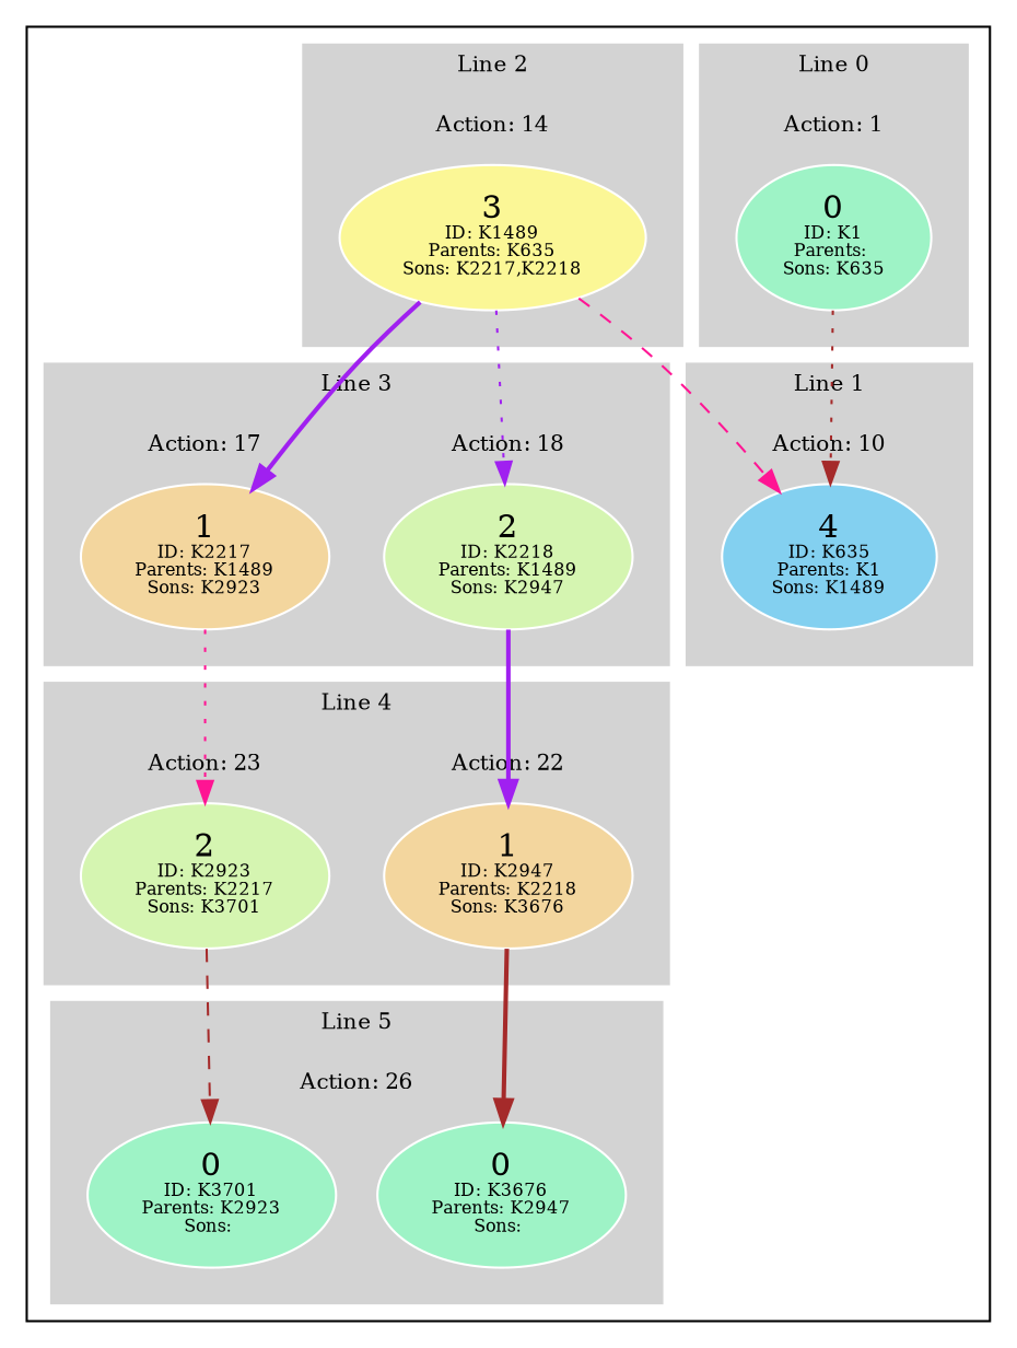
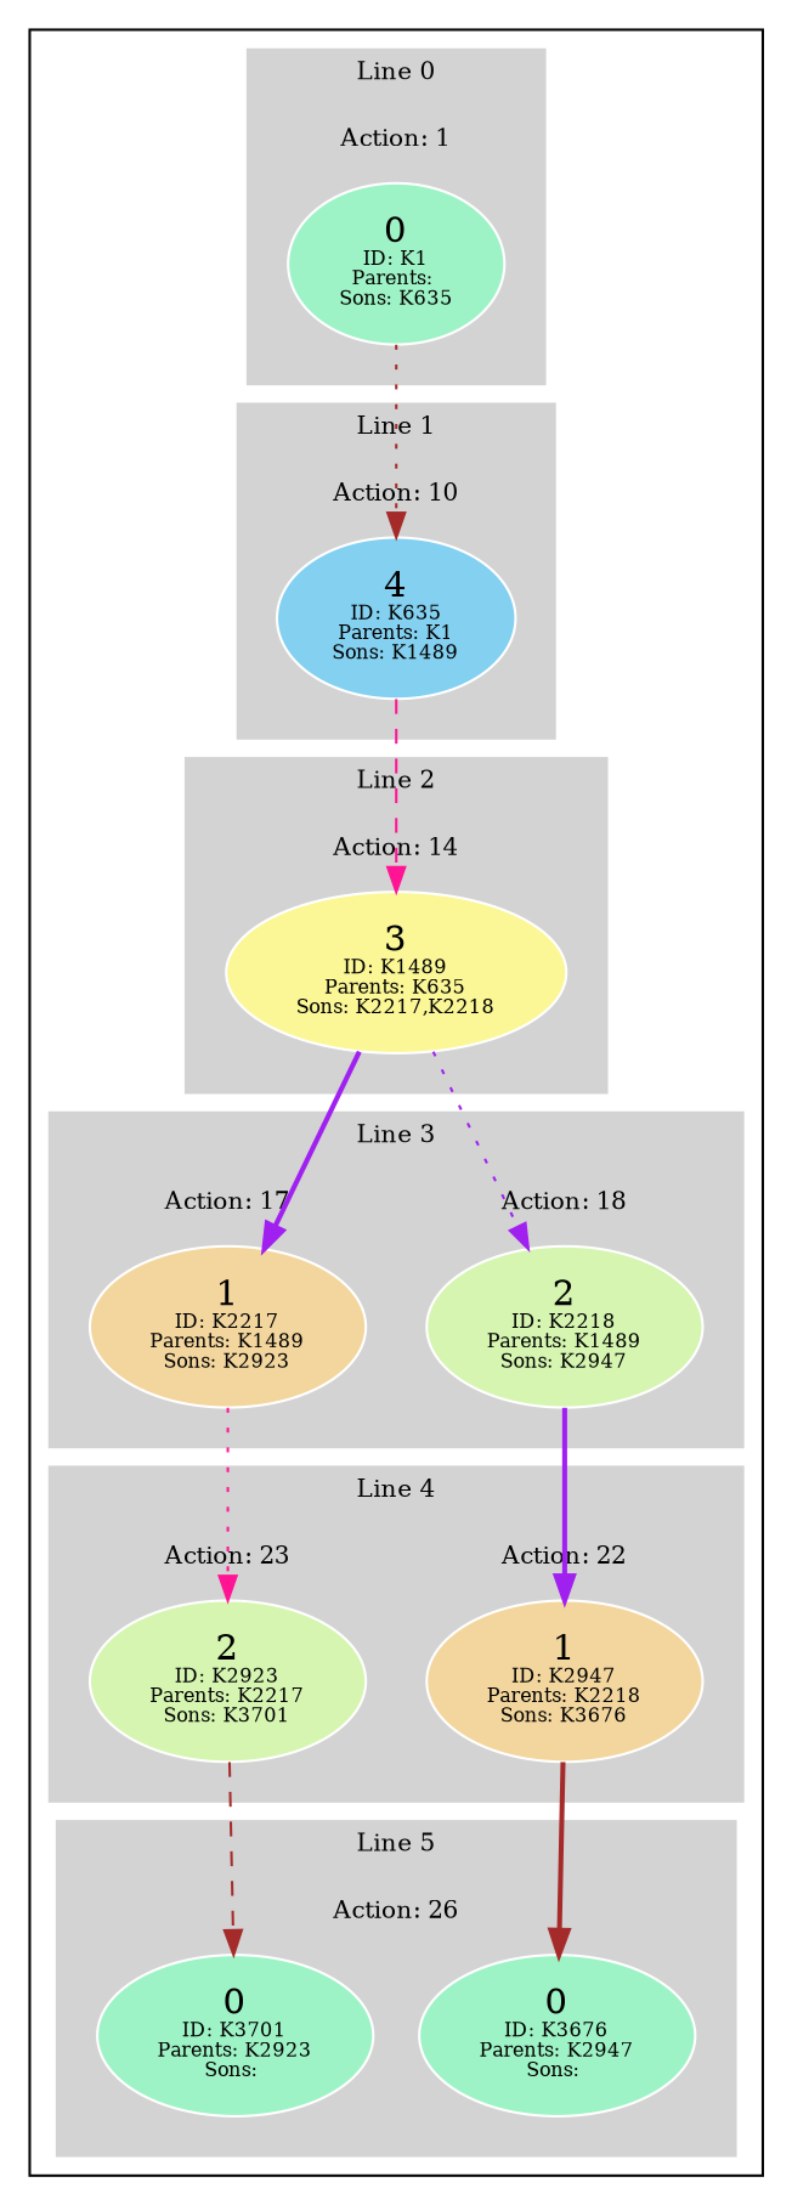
  digraph {
    node [color=white fillcolor="#9ef3c6" style=filled]
    edge [color=brown style=dotted]
    n1 [label=<0<BR /><FONT POINT-SIZE="8">ID: K1</FONT><BR /><FONT POINT-SIZE="8">Parents: </FONT><BR /><FONT POINT-SIZE="8">Sons: K635</FONT>>]
    n2 [fillcolor="#f3d69e" label=<1<BR /><FONT POINT-SIZE="8">ID: K2947</FONT><BR /><FONT POINT-SIZE="8">Parents: K2218</FONT><BR /><FONT POINT-SIZE="8">Sons: K3676</FONT>>]
    n3 [fillcolor="#d5f5b1" label=<2<BR /><FONT POINT-SIZE="8">ID: K2923</FONT><BR /><FONT POINT-SIZE="8">Parents: K2217</FONT><BR /><FONT POINT-SIZE="8">Sons: K3701</FONT>>]
    n4 [fillcolor="#fbf796" label=<3<BR /><FONT POINT-SIZE="8">ID: K1489</FONT><BR /><FONT POINT-SIZE="8">Parents: K635</FONT><BR /><FONT POINT-SIZE="8">Sons: K2217,K2218</FONT>>]
    n5 [fillcolor="#f3d69e" label=<1<BR /><FONT POINT-SIZE="8">ID: K2217</FONT><BR /><FONT POINT-SIZE="8">Parents: K1489</FONT><BR /><FONT POINT-SIZE="8">Sons: K2923</FONT>>]
    n6 [fillcolor="#d5f5b1" label=<2<BR /><FONT POINT-SIZE="8">ID: K2218</FONT><BR /><FONT POINT-SIZE="8">Parents: K1489</FONT><BR /><FONT POINT-SIZE="8">Sons: K2947</FONT>>]
    n7 [label=<0<BR /><FONT POINT-SIZE="8">ID: K3701</FONT><BR /><FONT POINT-SIZE="8">Parents: K2923</FONT><BR /><FONT POINT-SIZE="8">Sons: </FONT>>]
    n8 [label=<0<BR /><FONT POINT-SIZE="8">ID: K3676</FONT><BR /><FONT POINT-SIZE="8">Parents: K2947</FONT><BR /><FONT POINT-SIZE="8">Sons: </FONT>>]
    n9 [fillcolor="#83d0f0" label=<4<BR /><FONT POINT-SIZE="8">ID: K635</FONT><BR /><FONT POINT-SIZE="8">Parents: K1</FONT><BR /><FONT POINT-SIZE="8">Sons: K1489</FONT>>]
    subgraph cluster_1 {
      subgraph cluster_2 {
        color=lightgrey
        fontsize=10
        label="Line 0"
        style=filled
        subgraph cluster_3 {
          color=lightgrey
          fontsize=10
          label="Action: 1"
          style=filled
          n1
        }
      }
      subgraph cluster_4 {
        color=lightgrey
        fontsize=10
        label="Line 4"
        style=filled
        subgraph cluster_5 {
          color=lightgrey
          fontsize=10
          label="Action: 22"
          style=filled
          n2
        }
        subgraph cluster_6 {
          color=lightgrey
          fontsize=10
          label="Action: 23"
          style=filled
          n3
        }
      }
      subgraph cluster_7 {
        color=lightgrey
        fontsize=10
        label="Line 2"
        style=filled
        subgraph cluster_8 {
          color=lightgrey
          fontsize=10
          label="Action: 14"
          style=filled
          n4
        }
      }
      subgraph cluster_9 {
        color=lightgrey
        fontsize=10
        label="Line 3"
        style=filled
        subgraph cluster_10 {
          color=lightgrey
          fontsize=10
          label="Action: 17"
          style=filled
          n5
        }
        subgraph cluster_11 {
          color=lightgrey
          fontsize=10
          label="Action: 18"
          style=filled
          n6
        }
      }
      subgraph cluster_12 {
        color=lightgrey
        fontsize=10
        label="Line 5"
        style=filled
        subgraph cluster_13 {
          color=lightgrey
          fontsize=10
          label="Action: 26"
          style=filled
          n7
          n8
        }
      }
      subgraph cluster_14 {
        color=lightgrey
        fontsize=10
        label="Line 1"
        style=filled
        subgraph cluster_15 {
          color=lightgrey
          fontsize=10
          label="Action: 10"
          style=filled
          n9
        }
      }
    }
    n1 -> n9
    n2 -> n8 [style=bold]
    n3 -> n7 [style=dashed]
    n4 -> n5 [color=purple style=bold]
    n4 -> n6 [color=purple]
    n5 -> n3 [color=deeppink]
    n6 -> n2 [color=purple style=bold]
-   n4 -> n9 [color=deeppink style=dashed]
+   n9 -> n4 [color=deeppink style=dashed]
  }
